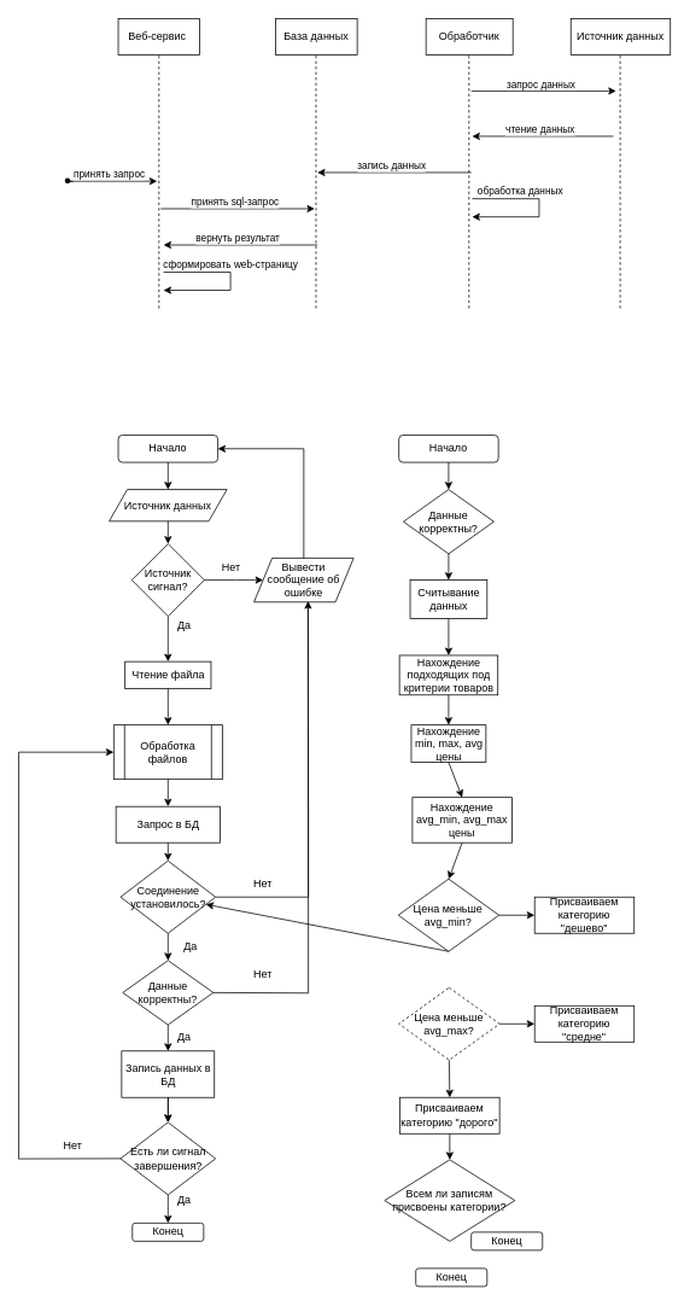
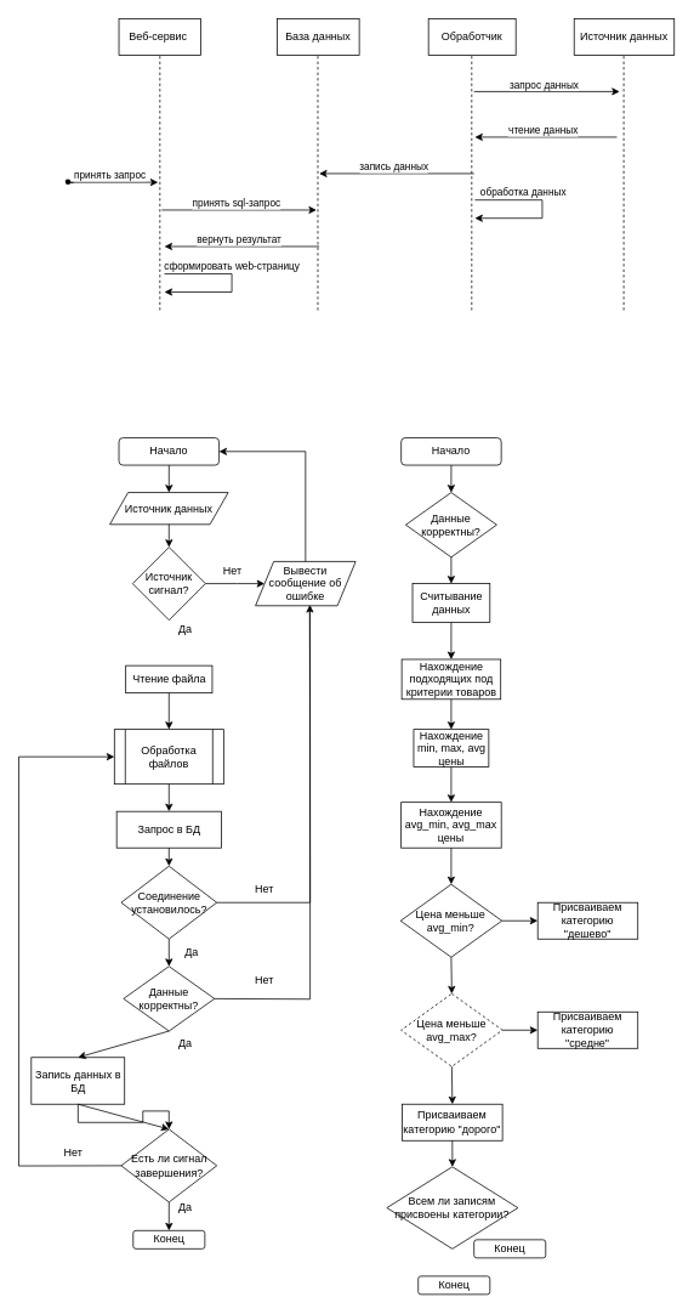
  <mxCell id="0" />
  <mxCell id="1" parent="0" />
  <mxCell id="2" value="Веб-сервис&amp;nbsp;" style="rounded=0;whiteSpace=wrap;html=1;" vertex="1" parent="1"><mxGeometry x="130" y="20" width="90" height="40" as="geometry" /></mxCell>
  <mxCell id="3" value="База данных" style="rounded=0;whiteSpace=wrap;html=1;" vertex="1" parent="1"><mxGeometry x="304" y="20" width="90" height="40" as="geometry" /></mxCell>
  <mxCell id="4" value="Обработчик" style="rounded=0;whiteSpace=wrap;html=1;" vertex="1" parent="1"><mxGeometry x="470" y="20" width="96" height="40" as="geometry" /></mxCell>
  <mxCell id="5" value="Источник данных" style="rounded=0;whiteSpace=wrap;html=1;" vertex="1" parent="1"><mxGeometry x="630" y="20" width="110" height="40" as="geometry" /></mxCell>
  <mxCell id="6" value="" style="endArrow=none;dashed=1;html=1;rounded=0;entryX=0.5;entryY=1;entryDx=0;entryDy=0;" edge="1" parent="1" target="2"><mxGeometry width="50" height="50" relative="1" as="geometry"><mxPoint x="175" y="340" as="sourcePoint" /><mxPoint x="180" y="90" as="targetPoint" /></mxGeometry></mxCell>
  <mxCell id="7" value="" style="endArrow=none;dashed=1;html=1;rounded=0;entryX=0.5;entryY=1;entryDx=0;entryDy=0;" edge="1" parent="1"><mxGeometry width="50" height="50" relative="1" as="geometry"><mxPoint x="348.5" y="340" as="sourcePoint" /><mxPoint x="348.5" y="60" as="targetPoint" /></mxGeometry></mxCell>
  <mxCell id="8" value="" style="endArrow=none;dashed=1;html=1;rounded=0;entryX=0.5;entryY=1;entryDx=0;entryDy=0;" edge="1" parent="1"><mxGeometry width="50" height="50" relative="1" as="geometry"><mxPoint x="517.5" y="340" as="sourcePoint" /><mxPoint x="517.5" y="60" as="targetPoint" /></mxGeometry></mxCell>
  <mxCell id="9" value="" style="endArrow=none;dashed=1;html=1;rounded=0;entryX=0.5;entryY=1;entryDx=0;entryDy=0;" edge="1" parent="1"><mxGeometry width="50" height="50" relative="1" as="geometry"><mxPoint x="684.5" y="340" as="sourcePoint" /><mxPoint x="684.5" y="60" as="targetPoint" /></mxGeometry></mxCell>
  <mxCell id="10" value="" style="shape=waypoint;sketch=0;fillStyle=solid;size=6;pointerEvents=1;points=[];fillColor=none;resizable=0;rotatable=0;perimeter=centerPerimeter;snapToPoint=1;" vertex="1" parent="1"><mxGeometry x="54" y="179" width="40" height="40" as="geometry" /></mxCell>
  <mxCell id="11" value="" style="endArrow=none;html=1;rounded=0;" edge="1" parent="1"><mxGeometry width="50" height="50" relative="1" as="geometry"><mxPoint x="80" y="200" as="sourcePoint" /><mxPoint x="74" y="200" as="targetPoint" /></mxGeometry></mxCell>
  <mxCell id="12" value="" style="endArrow=classic;html=1;rounded=0;" edge="1" parent="1"><mxGeometry relative="1" as="geometry"><mxPoint x="73" y="199.58" as="sourcePoint" /><mxPoint x="173" y="199.58" as="targetPoint" /></mxGeometry></mxCell>
  <mxCell id="13" value="принять запрос" style="edgeLabel;resizable=0;html=1;align=center;verticalAlign=middle;" connectable="0" vertex="1" parent="12"><mxGeometry relative="1" as="geometry"><mxPoint x="-4" y="-8" as="offset" /></mxGeometry></mxCell>
  <mxCell id="14" value="" style="endArrow=classic;html=1;rounded=0;" edge="1" parent="1"><mxGeometry relative="1" as="geometry"><mxPoint x="177" y="230" as="sourcePoint" /><mxPoint x="347" y="230" as="targetPoint" /></mxGeometry></mxCell>
  <mxCell id="15" value="принять sql-запрос" style="edgeLabel;resizable=0;html=1;align=center;verticalAlign=middle;" connectable="0" vertex="1" parent="14"><mxGeometry relative="1" as="geometry"><mxPoint x="-4" y="-8" as="offset" /></mxGeometry></mxCell>
  <mxCell id="16" value="" style="endArrow=classic;html=1;rounded=0;movable=1;resizable=1;rotatable=1;deletable=1;editable=1;connectable=1;" edge="1" parent="1"><mxGeometry relative="1" as="geometry"><mxPoint x="350" y="270" as="sourcePoint" /><mxPoint x="180" y="270" as="targetPoint" /></mxGeometry></mxCell>
  <mxCell id="17" value="вернуть результат" style="edgeLabel;resizable=0;html=1;align=center;verticalAlign=middle;" connectable="0" vertex="1" parent="16"><mxGeometry relative="1" as="geometry"><mxPoint x="-4" y="-8" as="offset" /></mxGeometry></mxCell>
  <mxCell id="18" value="" style="endArrow=classic;html=1;rounded=0;" edge="1" parent="1"><mxGeometry width="50" height="50" relative="1" as="geometry"><mxPoint x="180" y="300" as="sourcePoint" /><mxPoint x="180" y="320" as="targetPoint" /><Array as="points"><mxPoint x="254" y="300" /><mxPoint x="254" y="310" /><mxPoint x="254" y="320" /></Array></mxGeometry></mxCell>
  <mxCell id="19" value="сформировать web-страницу" style="edgeLabel;html=1;align=center;verticalAlign=middle;resizable=0;points=[];" vertex="1" connectable="0" parent="18"><mxGeometry x="-0.415" y="2" relative="1" as="geometry"><mxPoint x="24" y="-7" as="offset" /></mxGeometry></mxCell>
  <mxCell id="20" value="" style="endArrow=classic;html=1;rounded=0;movable=1;resizable=1;rotatable=1;deletable=1;editable=1;connectable=1;" edge="1" parent="1"><mxGeometry relative="1" as="geometry"><mxPoint x="520" y="190" as="sourcePoint" /><mxPoint x="350" y="190" as="targetPoint" /></mxGeometry></mxCell>
  <mxCell id="21" value="запись данных" style="edgeLabel;resizable=0;html=1;align=center;verticalAlign=middle;" connectable="0" vertex="1" parent="20"><mxGeometry relative="1" as="geometry"><mxPoint x="-4" y="-8" as="offset" /></mxGeometry></mxCell>
  <mxCell id="22" value="" style="endArrow=classic;html=1;rounded=0;" edge="1" parent="1"><mxGeometry relative="1" as="geometry"><mxPoint x="520" y="100" as="sourcePoint" /><mxPoint x="680" y="100" as="targetPoint" /></mxGeometry></mxCell>
  <mxCell id="23" value="запрос данных" style="edgeLabel;resizable=0;html=1;align=center;verticalAlign=middle;" connectable="0" vertex="1" parent="22"><mxGeometry relative="1" as="geometry"><mxPoint x="-4" y="-8" as="offset" /></mxGeometry></mxCell>
  <mxCell id="24" value="" style="endArrow=classic;html=1;rounded=0;movable=1;resizable=1;rotatable=1;deletable=1;editable=1;connectable=1;" edge="1" parent="1"><mxGeometry relative="1" as="geometry"><mxPoint x="677" y="150" as="sourcePoint" /><mxPoint x="521" y="150" as="targetPoint" /></mxGeometry></mxCell>
  <mxCell id="25" value="чтение данных" style="edgeLabel;resizable=0;html=1;align=center;verticalAlign=middle;" connectable="0" vertex="1" parent="24"><mxGeometry relative="1" as="geometry"><mxPoint x="-4" y="-8" as="offset" /></mxGeometry></mxCell>
  <mxCell id="26" value="" style="endArrow=classic;html=1;rounded=0;" edge="1" parent="1"><mxGeometry width="50" height="50" relative="1" as="geometry"><mxPoint x="521" y="219" as="sourcePoint" /><mxPoint x="521" y="239" as="targetPoint" /><Array as="points"><mxPoint x="595" y="219" /><mxPoint x="595" y="229" /><mxPoint x="595" y="239" /></Array></mxGeometry></mxCell>
  <mxCell id="27" value="обработка данных" style="edgeLabel;html=1;align=center;verticalAlign=middle;resizable=0;points=[];" vertex="1" connectable="0" parent="26"><mxGeometry x="-0.415" y="2" relative="1" as="geometry"><mxPoint x="3" y="-7" as="offset" /></mxGeometry></mxCell>
  <mxCell id="28" value="Начало" style="rounded=1;whiteSpace=wrap;html=1;" vertex="1" parent="1"><mxGeometry x="130" y="480" width="110" height="30" as="geometry" /></mxCell>
  <mxCell id="29" value="Источник данных" style="shape=parallelogram;perimeter=parallelogramPerimeter;whiteSpace=wrap;html=1;fixedSize=1;" vertex="1" parent="1"><mxGeometry x="120" y="540" width="130" height="35" as="geometry" /></mxCell>
  <mxCell id="30" value="" style="endArrow=classic;html=1;rounded=0;exitX=0.5;exitY=1;exitDx=0;exitDy=0;" edge="1" parent="1" source="28" target="29"><mxGeometry width="50" height="50" relative="1" as="geometry"><mxPoint x="180" y="510" as="sourcePoint" /><mxPoint x="230" y="460" as="targetPoint" /></mxGeometry></mxCell>
  <mxCell id="31" value="Источник сигнал?" style="rhombus;whiteSpace=wrap;html=1;" vertex="1" parent="1"><mxGeometry x="145" y="600" width="80" height="80" as="geometry" /></mxCell>
  <mxCell id="32" value="Чтение файла" style="rounded=0;whiteSpace=wrap;html=1;" vertex="1" parent="1"><mxGeometry x="137.5" y="730" width="95" height="30" as="geometry" /></mxCell>
  <mxCell id="33" value="Обработка файлов" style="shape=process;whiteSpace=wrap;html=1;backgroundOutline=1;" vertex="1" parent="1"><mxGeometry x="125" y="800" width="120" height="60" as="geometry" /></mxCell>
  <mxCell id="34" value="" style="endArrow=classic;html=1;rounded=0;entryX=0.5;entryY=0;entryDx=0;entryDy=0;exitX=0.5;exitY=1;exitDx=0;exitDy=0;" edge="1" parent="1" source="29" target="31"><mxGeometry width="50" height="50" relative="1" as="geometry"><mxPoint x="190" y="580" as="sourcePoint" /><mxPoint x="260" y="610" as="targetPoint" /></mxGeometry></mxCell>
- <mxCell id="35" value="" style="endArrow=classic;html=1;rounded=0;exitX=0.5;exitY=1;exitDx=0;exitDy=0;entryX=0.5;entryY=0;entryDx=0;entryDy=0;" edge="1" parent="1" source="31" target="32"><mxGeometry width="50" height="50" relative="1" as="geometry"><mxPoint x="210" y="660" as="sourcePoint" /><mxPoint x="260" y="610" as="targetPoint" /></mxGeometry></mxCell>
  <mxCell id="36" value="Данные корректны?" style="rhombus;whiteSpace=wrap;html=1;" vertex="1" parent="1"><mxGeometry x="135" y="1060" width="100" height="71" as="geometry" /></mxCell>
  <mxCell id="37" value="" style="endArrow=classic;html=1;rounded=0;exitX=0.5;exitY=1;exitDx=0;exitDy=0;entryX=0.5;entryY=0;entryDx=0;entryDy=0;" edge="1" parent="1" source="32" target="33"><mxGeometry width="50" height="50" relative="1" as="geometry"><mxPoint x="210" y="710" as="sourcePoint" /><mxPoint x="185" y="780" as="targetPoint" /></mxGeometry></mxCell>
  <mxCell id="38" value="" style="endArrow=classic;html=1;rounded=0;exitX=1;exitY=0.5;exitDx=0;exitDy=0;" edge="1" parent="1" source="31" target="39"><mxGeometry width="50" height="50" relative="1" as="geometry"><mxPoint x="210" y="710" as="sourcePoint" /><mxPoint x="260" y="640" as="targetPoint" /><Array as="points"><mxPoint x="260" y="640" /></Array></mxGeometry></mxCell>
  <mxCell id="39" value="Вывести сообщение об ошибке" style="shape=parallelogram;perimeter=parallelogramPerimeter;whiteSpace=wrap;html=1;fixedSize=1;" vertex="1" parent="1"><mxGeometry x="280" y="615.75" width="110" height="48.5" as="geometry" /></mxCell>
  <mxCell id="40" value="" style="endArrow=classic;html=1;rounded=0;exitX=0.5;exitY=0;exitDx=0;exitDy=0;entryX=1;entryY=0.5;entryDx=0;entryDy=0;" edge="1" parent="1" source="39" target="28"><mxGeometry width="50" height="50" relative="1" as="geometry"><mxPoint x="210" y="700" as="sourcePoint" /><mxPoint x="260" y="650" as="targetPoint" /><Array as="points"><mxPoint x="335" y="495" /></Array></mxGeometry></mxCell>
  <mxCell id="41" value="Нет" style="text;html=1;strokeColor=none;fillColor=none;align=center;verticalAlign=middle;whiteSpace=wrap;rounded=0;" vertex="1" parent="1"><mxGeometry x="225" y="615.75" width="60" height="20" as="geometry" /></mxCell>
  <mxCell id="42" value="Да" style="text;html=1;strokeColor=none;fillColor=none;align=center;verticalAlign=middle;whiteSpace=wrap;rounded=0;" vertex="1" parent="1"><mxGeometry x="172.5" y="680" width="60" height="20" as="geometry" /></mxCell>
  <mxCell id="43" value="" style="endArrow=classic;html=1;rounded=0;exitX=1;exitY=0.5;exitDx=0;exitDy=0;entryX=0.543;entryY=0.979;entryDx=0;entryDy=0;entryPerimeter=0;" edge="1" parent="1" source="36" target="39"><mxGeometry width="50" height="50" relative="1" as="geometry"><mxPoint x="210" y="870" as="sourcePoint" /><mxPoint x="290" y="804" as="targetPoint" /><Array as="points"><mxPoint x="340" y="1096" /><mxPoint x="340" y="815" /></Array></mxGeometry></mxCell>
  <mxCell id="44" value="Запрос в БД" style="rounded=0;whiteSpace=wrap;html=1;" vertex="1" parent="1"><mxGeometry x="127.5" y="890" width="115" height="40" as="geometry" /></mxCell>
  <mxCell id="45" value="Соединение установилось?" style="rhombus;whiteSpace=wrap;html=1;" vertex="1" parent="1"><mxGeometry x="132.5" y="950" width="105" height="80" as="geometry" /></mxCell>
  <mxCell id="46" value="" style="edgeStyle=orthogonalEdgeStyle;rounded=0;orthogonalLoop=1;jettySize=auto;html=1;entryX=0.5;entryY=0;entryDx=0;entryDy=0;" edge="1" parent="1" source="47" target="48"><mxGeometry relative="1" as="geometry" /></mxCell>
- <mxCell id="47" value="Запись данных в БД" style="rounded=0;whiteSpace=wrap;html=1;" vertex="1" parent="1"><mxGeometry x="133.75" y="1160" width="102.5" height="51.25" as="geometry" /></mxCell>
+ <mxCell id="47" value="Запись данных в БД" style="rounded=0;whiteSpace=wrap;html=1;" vertex="1" parent="1"><mxGeometry x="33.75" y="1160" width="102.5" height="51.25" as="geometry" /></mxCell>
  <mxCell id="48" value="Есть ли сигнал завершения?" style="rhombus;whiteSpace=wrap;html=1;" vertex="1" parent="1"><mxGeometry x="132.5" y="1238.75" width="105" height="80" as="geometry" /></mxCell>
  <mxCell id="49" value="Конец" style="rounded=1;whiteSpace=wrap;html=1;" vertex="1" parent="1"><mxGeometry x="145.62" y="1350" width="78.75" height="20" as="geometry" /></mxCell>
  <mxCell id="50" value="" style="endArrow=classic;html=1;rounded=0;exitX=0.5;exitY=1;exitDx=0;exitDy=0;entryX=0.5;entryY=0;entryDx=0;entryDy=0;" edge="1" parent="1" source="33" target="44"><mxGeometry width="50" height="50" relative="1" as="geometry"><mxPoint x="250" y="910" as="sourcePoint" /><mxPoint x="300" y="860" as="targetPoint" /></mxGeometry></mxCell>
  <mxCell id="51" value="" style="endArrow=classic;html=1;rounded=0;exitX=0.5;exitY=1;exitDx=0;exitDy=0;entryX=0.5;entryY=0;entryDx=0;entryDy=0;" edge="1" parent="1" source="44" target="45"><mxGeometry width="50" height="50" relative="1" as="geometry"><mxPoint x="250" y="910" as="sourcePoint" /><mxPoint x="300" y="860" as="targetPoint" /></mxGeometry></mxCell>
  <mxCell id="52" value="" style="endArrow=none;html=1;rounded=0;exitX=1;exitY=0.5;exitDx=0;exitDy=0;entryX=0.542;entryY=1.045;entryDx=0;entryDy=0;entryPerimeter=0;" edge="1" parent="1" source="45" target="39"><mxGeometry width="50" height="50" relative="1" as="geometry"><mxPoint x="250" y="1010" as="sourcePoint" /><mxPoint x="340" y="810" as="targetPoint" /><Array as="points"><mxPoint x="340" y="990" /></Array></mxGeometry></mxCell>
  <mxCell id="53" value="" style="endArrow=classic;html=1;rounded=0;entryX=0.5;entryY=0;entryDx=0;entryDy=0;exitX=0.5;exitY=1;exitDx=0;exitDy=0;" edge="1" parent="1" source="36" target="47"><mxGeometry width="50" height="50" relative="1" as="geometry"><mxPoint x="185" y="1090" as="sourcePoint" /><mxPoint x="300" y="940" as="targetPoint" /></mxGeometry></mxCell>
  <mxCell id="54" value="" style="endArrow=classic;html=1;rounded=0;exitX=0.5;exitY=1;exitDx=0;exitDy=0;entryX=0.5;entryY=0;entryDx=0;entryDy=0;" edge="1" parent="1" source="47" target="48"><mxGeometry width="50" height="50" relative="1" as="geometry"><mxPoint x="185" y="1180" as="sourcePoint" /><mxPoint x="300" y="1228.75" as="targetPoint" /></mxGeometry></mxCell>
  <mxCell id="55" value="" style="endArrow=classic;html=1;rounded=0;exitX=0.5;exitY=1;exitDx=0;exitDy=0;entryX=0.5;entryY=0;entryDx=0;entryDy=0;" edge="1" parent="1" source="48" target="49"><mxGeometry width="50" height="50" relative="1" as="geometry"><mxPoint x="250" y="1358.75" as="sourcePoint" /><mxPoint x="300" y="1308.75" as="targetPoint" /></mxGeometry></mxCell>
  <mxCell id="56" value="Да" style="text;html=1;strokeColor=none;fillColor=none;align=center;verticalAlign=middle;whiteSpace=wrap;rounded=0;" vertex="1" parent="1"><mxGeometry x="172.5" y="1310" width="60" height="30" as="geometry" /></mxCell>
  <mxCell id="57" value="" style="endArrow=classic;html=1;rounded=0;exitX=0;exitY=0.5;exitDx=0;exitDy=0;entryX=0;entryY=0.5;entryDx=0;entryDy=0;" edge="1" parent="1" source="48" target="33"><mxGeometry width="50" height="50" relative="1" as="geometry"><mxPoint x="150" y="1070" as="sourcePoint" /><mxPoint x="70" y="832.286" as="targetPoint" /><Array as="points"><mxPoint x="20" y="1279" /><mxPoint x="20" y="830" /></Array></mxGeometry></mxCell>
  <mxCell id="58" value="Нет" style="text;html=1;strokeColor=none;fillColor=none;align=center;verticalAlign=middle;whiteSpace=wrap;rounded=0;" vertex="1" parent="1"><mxGeometry x="50" y="1250" width="60" height="30" as="geometry" /></mxCell>
  <mxCell id="59" value="Да" style="text;html=1;strokeColor=none;fillColor=none;align=center;verticalAlign=middle;whiteSpace=wrap;rounded=0;" vertex="1" parent="1"><mxGeometry x="180" y="1030" width="60" height="30" as="geometry" /></mxCell>
  <mxCell id="60" value="Нет" style="text;html=1;strokeColor=none;fillColor=none;align=center;verticalAlign=middle;whiteSpace=wrap;rounded=0;" vertex="1" parent="1"><mxGeometry x="260" y="960" width="60" height="30" as="geometry" /></mxCell>
  <mxCell id="61" value="" style="endArrow=classic;html=1;rounded=0;exitX=0.5;exitY=1;exitDx=0;exitDy=0;entryX=0.5;entryY=0;entryDx=0;entryDy=0;" edge="1" parent="1" source="45" target="36"><mxGeometry width="50" height="50" relative="1" as="geometry"><mxPoint x="350" y="1090" as="sourcePoint" /><mxPoint x="400" y="1040" as="targetPoint" /></mxGeometry></mxCell>
  <mxCell id="62" value="Да" style="text;html=1;strokeColor=none;fillColor=none;align=center;verticalAlign=middle;whiteSpace=wrap;rounded=0;" vertex="1" parent="1"><mxGeometry x="172.5" y="1130" width="60" height="30" as="geometry" /></mxCell>
  <mxCell id="63" value="Нет" style="text;html=1;strokeColor=none;fillColor=none;align=center;verticalAlign=middle;whiteSpace=wrap;rounded=0;" vertex="1" parent="1"><mxGeometry x="260" y="1060" width="60" height="30" as="geometry" /></mxCell>
  <mxCell id="64" value="Начало" style="rounded=1;whiteSpace=wrap;html=1;" vertex="1" parent="1"><mxGeometry x="440" y="480" width="110" height="30" as="geometry" /></mxCell>
  <mxCell id="65" value="Данные корректны?" style="rhombus;whiteSpace=wrap;html=1;" vertex="1" parent="1"><mxGeometry x="445" y="540" width="100" height="71" as="geometry" /></mxCell>
  <mxCell id="66" value="" style="endArrow=classic;html=1;rounded=0;exitX=0.5;exitY=1;exitDx=0;exitDy=0;entryX=0.5;entryY=0;entryDx=0;entryDy=0;" edge="1" parent="1" source="64" target="65"><mxGeometry width="50" height="50" relative="1" as="geometry"><mxPoint x="330" y="690" as="sourcePoint" /><mxPoint x="380" y="640" as="targetPoint" /></mxGeometry></mxCell>
  <mxCell id="67" value="" style="endArrow=classic;html=1;rounded=0;exitX=0.5;exitY=1;exitDx=0;exitDy=0;" edge="1" parent="1" source="65"><mxGeometry width="50" height="50" relative="1" as="geometry"><mxPoint x="330" y="690" as="sourcePoint" /><mxPoint x="495" y="640" as="targetPoint" /></mxGeometry></mxCell>
  <mxCell id="68" value="Считывание данных" style="rounded=0;whiteSpace=wrap;html=1;" vertex="1" parent="1"><mxGeometry x="452.5" y="640" width="85" height="42.5" as="geometry" /></mxCell>
  <mxCell id="69" value="Нахождение подходящих под критерии товаров" style="rounded=0;whiteSpace=wrap;html=1;" vertex="1" parent="1"><mxGeometry x="440.63" y="723.13" width="108.75" height="43.75" as="geometry" /></mxCell>
  <mxCell id="70" value="" style="endArrow=classic;html=1;rounded=0;exitX=0.5;exitY=1;exitDx=0;exitDy=0;" edge="1" parent="1" source="68" target="69"><mxGeometry width="50" height="50" relative="1" as="geometry"><mxPoint x="330" y="760" as="sourcePoint" /><mxPoint x="380" y="710" as="targetPoint" /></mxGeometry></mxCell>
  <mxCell id="71" value="Нахождение min, max, avg цены" style="rounded=0;whiteSpace=wrap;html=1;" vertex="1" parent="1"><mxGeometry x="453.75" y="800" width="82.5" height="41.25" as="geometry" /></mxCell>
  <mxCell id="72" value="" style="endArrow=classic;html=1;rounded=0;exitX=0.5;exitY=1;exitDx=0;exitDy=0;entryX=0.5;entryY=0;entryDx=0;entryDy=0;" edge="1" parent="1" source="69" target="71"><mxGeometry width="50" height="50" relative="1" as="geometry"><mxPoint x="330" y="720" as="sourcePoint" /><mxPoint x="380" y="670" as="targetPoint" /></mxGeometry></mxCell>
- <mxCell id="73" value="Нахождение avg_min, avg_max цены" style="rounded=0;whiteSpace=wrap;html=1;" vertex="1" parent="1"><mxGeometry x="455" y="880" width="110" height="50" as="geometry" /></mxCell>
+ <mxCell id="73" value="Нахождение avg_min, avg_max цены" style="rounded=0;whiteSpace=wrap;html=1;" vertex="1" parent="1"><mxGeometry x="440" y="880" width="110" height="50" as="geometry" /></mxCell>
  <mxCell id="74" value="Цена меньше avg_min?" style="rhombus;whiteSpace=wrap;html=1;" vertex="1" parent="1"><mxGeometry x="439.38" y="970" width="111.25" height="80" as="geometry" /></mxCell>
  <mxCell id="75" value="Цена меньше avg_max?" style="rhombus;whiteSpace=wrap;html=1;dashed=1;" vertex="1" parent="1"><mxGeometry x="440" y="1090" width="111.25" height="80" as="geometry" /></mxCell>
  <mxCell id="76" value="Присваиваем категорию &quot;дорого&quot;" style="rounded=0;whiteSpace=wrap;html=1;" vertex="1" parent="1"><mxGeometry x="441.25" y="1211.25" width="110" height="40" as="geometry" /></mxCell>
  <mxCell id="77" value="Присваиваем категорию &quot;средне&quot;" style="rounded=0;whiteSpace=wrap;html=1;" vertex="1" parent="1"><mxGeometry x="590" y="1110" width="110" height="40" as="geometry" /></mxCell>
  <mxCell id="78" value="Присваиваем категорию &quot;дешево&quot;" style="rounded=0;whiteSpace=wrap;html=1;" vertex="1" parent="1"><mxGeometry x="590" y="990" width="110" height="40" as="geometry" /></mxCell>
  <mxCell id="79" value="Всем ли записям присвоены категории?" style="rhombus;whiteSpace=wrap;html=1;" vertex="1" parent="1"><mxGeometry x="424.25" y="1280" width="144" height="90" as="geometry" /></mxCell>
  <mxCell id="80" value="Конец" style="rounded=1;whiteSpace=wrap;html=1;" vertex="1" parent="1"><mxGeometry x="458.75" y="1400" width="78.75" height="20" as="geometry" /></mxCell>
  <mxCell id="81" value="" style="endArrow=classic;html=1;rounded=0;exitX=0.5;exitY=1;exitDx=0;exitDy=0;entryX=0.5;entryY=0;entryDx=0;entryDy=0;" edge="1" parent="1" source="71" target="73"><mxGeometry width="50" height="50" relative="1" as="geometry"><mxPoint x="500" y="850" as="sourcePoint" /><mxPoint x="550" y="800" as="targetPoint" /></mxGeometry></mxCell>
  <mxCell id="82" value="" style="endArrow=classic;html=1;rounded=0;exitX=0.5;exitY=1;exitDx=0;exitDy=0;entryX=0.5;entryY=0;entryDx=0;entryDy=0;" edge="1" parent="1" source="73" target="74"><mxGeometry width="50" height="50" relative="1" as="geometry"><mxPoint x="500" y="1000" as="sourcePoint" /><mxPoint x="550" y="950" as="targetPoint" /></mxGeometry></mxCell>
  <mxCell id="83" value="" style="endArrow=classic;html=1;rounded=0;exitX=1;exitY=0.5;exitDx=0;exitDy=0;entryX=0;entryY=0.5;entryDx=0;entryDy=0;" edge="1" parent="1" source="74" target="78"><mxGeometry width="50" height="50" relative="1" as="geometry"><mxPoint x="500" y="1150" as="sourcePoint" /><mxPoint x="550" y="1100" as="targetPoint" /></mxGeometry></mxCell>
  <mxCell id="84" value="" style="endArrow=classic;html=1;rounded=0;exitX=1;exitY=0.5;exitDx=0;exitDy=0;entryX=0;entryY=0.5;entryDx=0;entryDy=0;" edge="1" parent="1" source="75" target="77"><mxGeometry width="50" height="50" relative="1" as="geometry"><mxPoint x="500" y="1150" as="sourcePoint" /><mxPoint x="550" y="1100" as="targetPoint" /></mxGeometry></mxCell>
- <mxCell id="85" value="" style="endArrow=classic;html=1;rounded=0;exitX=0.5;exitY=1;exitDx=0;exitDy=0;" edge="1" parent="1" source="74" target="45"><mxGeometry width="50" height="50" relative="1" as="geometry"><mxPoint x="500" y="1150" as="sourcePoint" /><mxPoint x="550" y="1100" as="targetPoint" /></mxGeometry></mxCell>
+ <mxCell id="85" value="" style="endArrow=classic;html=1;rounded=0;exitX=0.5;exitY=1;exitDx=0;exitDy=0;entryX=0.5;entryY=0;entryDx=0;entryDy=0;" edge="1" parent="1" source="74" target="75"><mxGeometry width="50" height="50" relative="1" as="geometry"><mxPoint x="500" y="1150" as="sourcePoint" /><mxPoint x="550" y="1100" as="targetPoint" /></mxGeometry></mxCell>
  <mxCell id="86" value="" style="endArrow=classic;html=1;rounded=0;exitX=0.5;exitY=1;exitDx=0;exitDy=0;entryX=0.5;entryY=0;entryDx=0;entryDy=0;" edge="1" parent="1" source="75" target="76"><mxGeometry width="50" height="50" relative="1" as="geometry"><mxPoint x="500" y="1300" as="sourcePoint" /><mxPoint x="550" y="1250" as="targetPoint" /></mxGeometry></mxCell>
  <mxCell id="87" value="" style="endArrow=classic;html=1;rounded=0;exitX=0.5;exitY=1;exitDx=0;exitDy=0;entryX=0.5;entryY=0;entryDx=0;entryDy=0;" edge="1" parent="1" source="76" target="79"><mxGeometry width="50" height="50" relative="1" as="geometry"><mxPoint x="500" y="1380" as="sourcePoint" /><mxPoint x="550" y="1330" as="targetPoint" /></mxGeometry></mxCell>
  <mxCell id="88" value="Конец" style="rounded=1;whiteSpace=wrap;html=1;" vertex="1" parent="1"><mxGeometry x="520" y="1360" width="78.75" height="20" as="geometry" /></mxCell>
